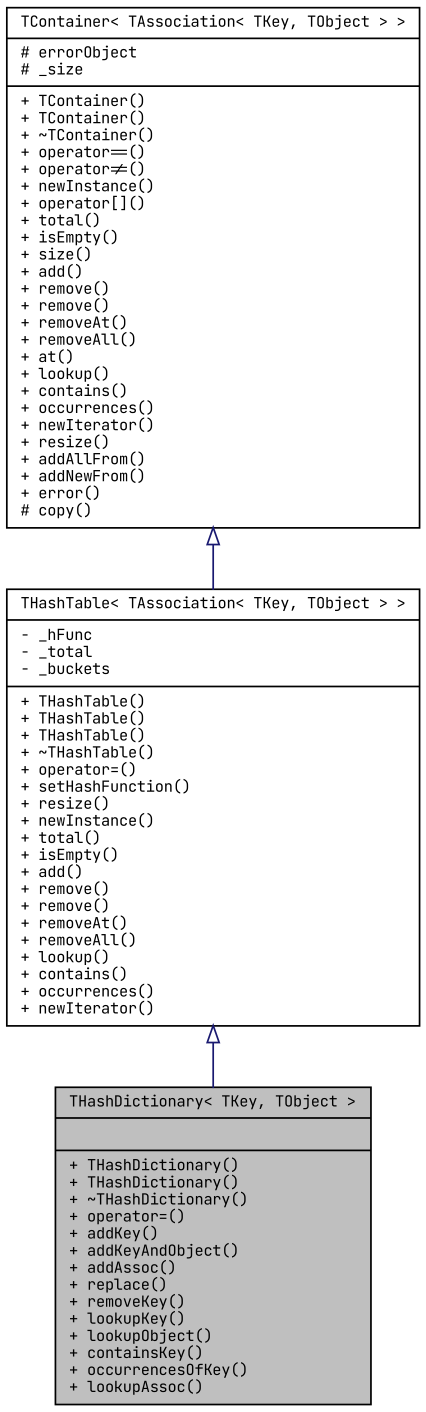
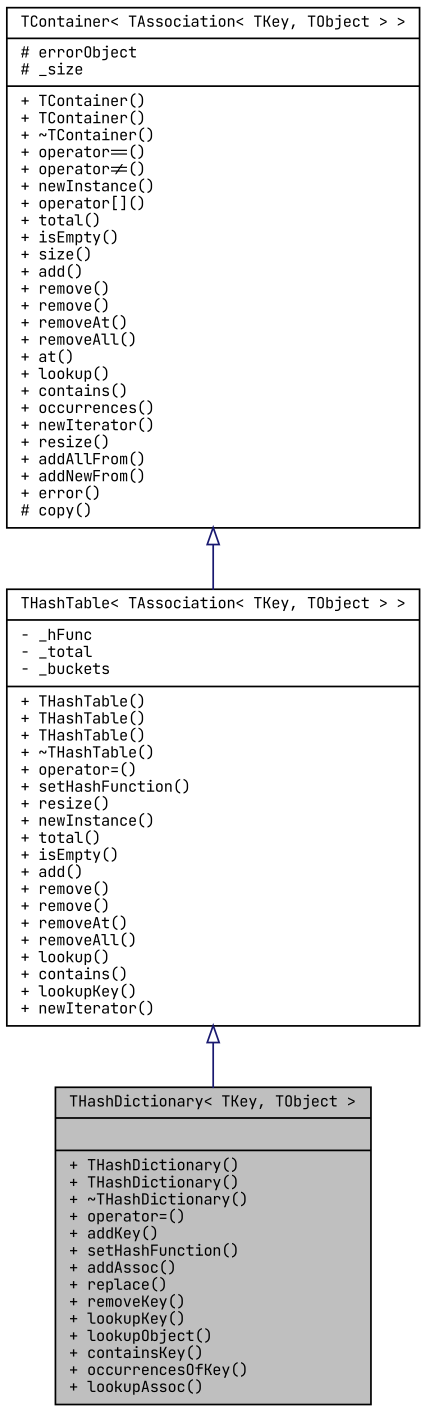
  digraph {
    fontname="JetBrains Mono"
    node [color=black fontname="JetBrains Mono" fontsize=9 shape=record]
    edge [arrowtail=empty color=midnightblue dir=back fontname="JetBrains Mono" fontsize=9 labelfontname=Arial labelfontsize=9 style=solid]
-   n1 [fillcolor=grey75 fontcolor=black height=0.2 label="{THashDictionary\< TKey, TObject \>\n||+ THashDictionary()\l+ THashDictionary()\l+ ~THashDictionary()\l+ operator=()\l+ addKey()\l+ addKeyAndObject()\l+ addAssoc()\l+ replace()\l+ removeKey()\l+ lookupKey()\l+ lookupObject()\l+ containsKey()\l+ occurrencesOfKey()\l+ lookupAssoc()\l}" style=filled width=0.4]
-   n2 [height=0.2 label="{THashTable\< TAssociation\< TKey, TObject \> \>\n|- _hFunc\l- _total\l- _buckets\l|+ THashTable()\l+ THashTable()\l+ THashTable()\l+ ~THashTable()\l+ operator=()\l+ setHashFunction()\l+ resize()\l+ newInstance()\l+ total()\l+ isEmpty()\l+ add()\l+ remove()\l+ remove()\l+ removeAt()\l+ removeAll()\l+ lookup()\l+ contains()\l+ occurrences()\l+ newIterator()\l}" width=0.4]
+   n1 [fillcolor=grey75 fontcolor=black height=0.2 label="{THashDictionary\< TKey, TObject \>\n||+ THashDictionary()\l+ THashDictionary()\l+ ~THashDictionary()\l+ operator=()\l+ addKey()\l+ setHashFunction()\l+ addAssoc()\l+ replace()\l+ removeKey()\l+ lookupKey()\l+ lookupObject()\l+ containsKey()\l+ occurrencesOfKey()\l+ lookupAssoc()\l}" style=filled width=0.4]
+   n2 [height=0.2 label="{THashTable\< TAssociation\< TKey, TObject \> \>\n|- _hFunc\l- _total\l- _buckets\l|+ THashTable()\l+ THashTable()\l+ THashTable()\l+ ~THashTable()\l+ operator=()\l+ setHashFunction()\l+ resize()\l+ newInstance()\l+ total()\l+ isEmpty()\l+ add()\l+ remove()\l+ remove()\l+ removeAt()\l+ removeAll()\l+ lookup()\l+ contains()\l+ lookupKey()\l+ newIterator()\l}" width=0.4]
    n3 [height=0.2 label="{TContainer\< TAssociation\< TKey, TObject \> \>\n|# errorObject\l# _size\l|+ TContainer()\l+ TContainer()\l+ ~TContainer()\l+ operator==()\l+ operator!=()\l+ newInstance()\l+ operator[]()\l+ total()\l+ isEmpty()\l+ size()\l+ add()\l+ remove()\l+ remove()\l+ removeAt()\l+ removeAll()\l+ at()\l+ lookup()\l+ contains()\l+ occurrences()\l+ newIterator()\l+ resize()\l+ addAllFrom()\l+ addNewFrom()\l+ error()\l# copy()\l}" width=0.4]
    n2 -> n1
    n3 -> n2
  }
